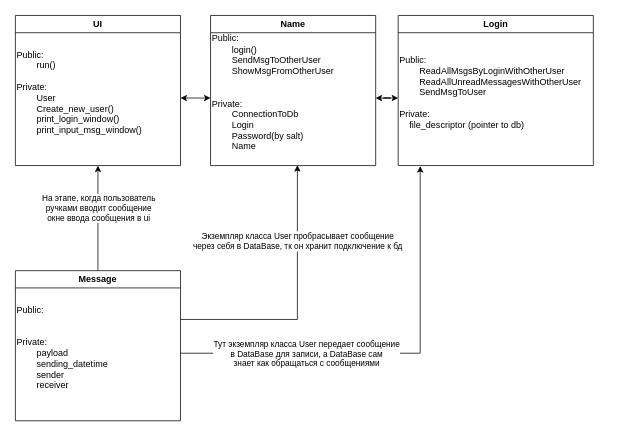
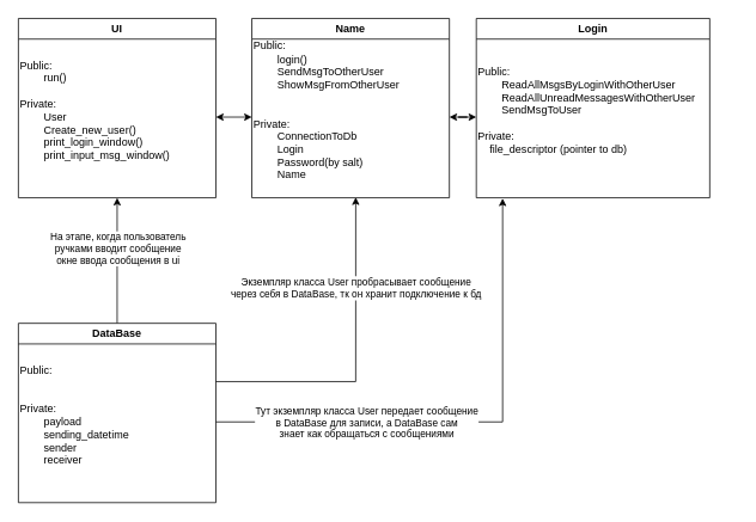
  <mxCell id="0" />
  <mxCell id="1" parent="0" />
  <mxCell id="2" value="UI" style="swimlane;whiteSpace=wrap;html=1;" vertex="1" parent="1"><mxGeometry x="20" y="20" width="220" height="200" as="geometry" /></mxCell>
  <mxCell id="3" value="&lt;div style=&quot;&quot;&gt;Public:&lt;/div&gt;&lt;div style=&quot;&quot;&gt;&lt;span style=&quot;white-space: pre;&quot;&gt;&#09;&lt;/span&gt;run()&lt;br&gt;&lt;/div&gt;&lt;div style=&quot;&quot;&gt;&lt;span style=&quot;white-space: pre;&quot;&gt;&#09;&lt;/span&gt;&lt;br&gt;&lt;/div&gt;&lt;div style=&quot;&quot;&gt;&lt;span style=&quot;background-color: initial;&quot;&gt;Private:&lt;/span&gt;&lt;/div&gt;&lt;div style=&quot;&quot;&gt;&lt;span style=&quot;background-color: initial;&quot;&gt;&lt;span style=&quot;white-space: pre;&quot;&gt;&#09;&lt;/span&gt;User&lt;br&gt;&lt;/span&gt;&lt;/div&gt;&lt;div style=&quot;&quot;&gt;&lt;span style=&quot;background-color: initial;&quot;&gt;&lt;span style=&quot;white-space: pre;&quot;&gt;&#09;&lt;/span&gt;Create_new_user()&lt;br&gt;&lt;/span&gt;&lt;/div&gt;&lt;div style=&quot;&quot;&gt;&lt;/div&gt;&lt;div style=&quot;&quot;&gt;&lt;span style=&quot;background-color: initial;&quot;&gt;&lt;span style=&quot;white-space: pre;&quot;&gt;&lt;span style=&quot;white-space: pre;&quot;&gt;&#09;&lt;/span&gt;print_login_window()&lt;/span&gt;&lt;/span&gt;&lt;/div&gt;&lt;div style=&quot;&quot;&gt;&lt;span style=&quot;background-color: initial;&quot;&gt;&lt;span style=&quot;white-space: pre;&quot;&gt;&lt;span style=&quot;white-space: pre;&quot;&gt;&#09;&lt;/span&gt;print_input_msg_window()&lt;/span&gt;&lt;/span&gt;&lt;/div&gt;&lt;div style=&quot;&quot;&gt;&lt;span style=&quot;background-color: initial;&quot;&gt;&lt;span style=&quot;white-space: pre;&quot;&gt;&lt;span style=&quot;white-space: pre;&quot;&gt;&#09;&lt;/span&gt;&#09;&lt;/span&gt;&lt;br&gt;&lt;/span&gt;&lt;/div&gt;" style="text;html=1;strokeColor=none;fillColor=none;align=left;verticalAlign=middle;whiteSpace=wrap;rounded=0;" vertex="1" parent="2"><mxGeometry y="20" width="220" height="180" as="geometry" /></mxCell>
  <mxCell id="4" value="Name" style="swimlane;whiteSpace=wrap;html=1;" vertex="1" parent="1"><mxGeometry x="280" y="20" width="220" height="200" as="geometry" /></mxCell>
  <mxCell id="5" value="&lt;div style=&quot;&quot;&gt;Public:&lt;/div&gt;&lt;div style=&quot;&quot;&gt;&lt;span style=&quot;white-space: pre;&quot;&gt;&#09;&lt;/span&gt;login()&lt;br&gt;&lt;/div&gt;&lt;div style=&quot;&quot;&gt;&lt;span style=&quot;white-space: pre;&quot;&gt;&#09;&lt;/span&gt;SendMsgToOtherUser&lt;br&gt;&lt;/div&gt;&lt;div style=&quot;&quot;&gt;&lt;span style=&quot;white-space: pre;&quot;&gt;&#09;&lt;/span&gt;ShowMsgFromOtherUser&lt;br&gt;&lt;/div&gt;&lt;div style=&quot;&quot;&gt;&lt;span style=&quot;white-space: pre;&quot;&gt;&#09;&lt;/span&gt;&lt;br&gt;&lt;/div&gt;&lt;div style=&quot;&quot;&gt;&lt;span style=&quot;white-space: pre;&quot;&gt;&#09;&lt;/span&gt;&lt;/div&gt;&lt;div style=&quot;&quot;&gt;&lt;span style=&quot;background-color: initial;&quot;&gt;Private:&lt;/span&gt;&lt;/div&gt;&lt;div style=&quot;&quot;&gt;&lt;span style=&quot;white-space: pre;&quot;&gt;&#09;&lt;/span&gt;ConnectionToDb&lt;br&gt;&lt;/div&gt;&lt;div style=&quot;&quot;&gt;&lt;span style=&quot;white-space: pre;&quot;&gt;&#09;&lt;/span&gt;Login&lt;br&gt;&lt;/div&gt;&lt;div style=&quot;&quot;&gt;&lt;span style=&quot;white-space: pre;&quot;&gt;&#09;&lt;/span&gt;Password(by salt)&lt;br&gt;&lt;/div&gt;&lt;div style=&quot;&quot;&gt;&lt;span style=&quot;white-space: pre;&quot;&gt;&#09;&lt;/span&gt;Name&lt;br&gt;&lt;/div&gt;&lt;div style=&quot;&quot;&gt;&lt;span style=&quot;white-space: pre;&quot;&gt;&#09;&lt;/span&gt;&lt;br&gt;&lt;/div&gt;" style="text;html=1;strokeColor=none;fillColor=none;align=left;verticalAlign=middle;whiteSpace=wrap;rounded=0;" vertex="1" parent="4"><mxGeometry y="20" width="220" height="180" as="geometry" /></mxCell>
  <mxCell id="6" style="edgeStyle=orthogonalEdgeStyle;rounded=0;orthogonalLoop=1;jettySize=auto;html=1;entryX=1;entryY=0.5;entryDx=0;entryDy=0;startArrow=classic;startFill=1;" edge="1" parent="1" source="5" target="3"><mxGeometry relative="1" as="geometry" /></mxCell>
  <mxCell id="7" value="Login" style="swimlane;whiteSpace=wrap;html=1;" vertex="1" parent="1"><mxGeometry x="530" y="20" width="260" height="200" as="geometry" /></mxCell>
  <mxCell id="8" value="&lt;div style=&quot;&quot;&gt;Public:&lt;/div&gt;&lt;div style=&quot;&quot;&gt;&lt;span style=&quot;background-color: initial;&quot;&gt;&lt;span style=&quot;&quot;&gt;&lt;span style=&quot;&quot;&gt;&amp;nbsp;&amp;nbsp;&amp;nbsp;&amp;nbsp;&lt;span style=&quot;&quot;&gt;&lt;span style=&quot;white-space: pre;&quot;&gt;&amp;nbsp;&amp;nbsp;&amp;nbsp;&amp;nbsp;&lt;/span&gt;&lt;/span&gt;&lt;/span&gt;&lt;/span&gt;ReadAllMsgsByLoginWithOtherUser&lt;/span&gt;&lt;/div&gt;&lt;span style=&quot;&quot;&gt;&lt;span style=&quot;white-space: pre;&quot;&gt;&amp;nbsp;&amp;nbsp;&amp;nbsp;&amp;nbsp;&lt;span style=&quot;white-space: pre;&quot;&gt;&#09;&lt;/span&gt;&lt;/span&gt;&lt;/span&gt;ReadAllUnreadMessagesWithOtherUser&lt;br&gt;&lt;span style=&quot;white-space: pre;&quot;&gt;&#09;&lt;/span&gt;SendMsgToUser&lt;br&gt;&lt;div style=&quot;&quot;&gt;&lt;span style=&quot;&quot;&gt;&lt;span style=&quot;&quot;&gt;&amp;nbsp;&amp;nbsp;&amp;nbsp;&amp;nbsp;&lt;/span&gt;&lt;/span&gt;&lt;/div&gt;&lt;div style=&quot;&quot;&gt;&lt;span style=&quot;background-color: initial;&quot;&gt;Private:&lt;/span&gt;&lt;/div&gt;&lt;div style=&quot;&quot;&gt;&lt;span style=&quot;&quot;&gt;&lt;span style=&quot;&quot;&gt;&amp;nbsp;&amp;nbsp;&amp;nbsp;&amp;nbsp;&lt;/span&gt;&lt;/span&gt;file_descriptor (pointer to db)&lt;/div&gt;&lt;div style=&quot;&quot;&gt;&lt;span style=&quot;&quot;&gt;&lt;span style=&quot;&quot;&gt;&amp;nbsp;&amp;nbsp;&amp;nbsp;&amp;nbsp;&lt;/span&gt;&lt;/span&gt;&lt;br&gt;&lt;/div&gt;" style="text;html=1;strokeColor=none;fillColor=none;align=left;verticalAlign=middle;whiteSpace=wrap;rounded=0;" vertex="1" parent="7"><mxGeometry y="20" width="290" height="180" as="geometry" /></mxCell>
  <mxCell id="9" style="edgeStyle=orthogonalEdgeStyle;rounded=0;orthogonalLoop=1;jettySize=auto;html=1;startArrow=classic;startFill=1;" edge="1" parent="1" source="8" target="5"><mxGeometry relative="1" as="geometry" /></mxCell>
  <mxCell id="10" style="edgeStyle=orthogonalEdgeStyle;rounded=0;orthogonalLoop=1;jettySize=auto;html=1;entryX=0.5;entryY=1;entryDx=0;entryDy=0;" edge="1" parent="1" source="12" target="3"><mxGeometry relative="1" as="geometry" /></mxCell>
  <mxCell id="11" value="На этапе, когда пользователь &lt;br&gt;ручками вводит сообщение&lt;br&gt;окне ввода сообщения в ui" style="edgeLabel;html=1;align=center;verticalAlign=middle;resizable=0;points=[];" vertex="1" connectable="0" parent="10"><mxGeometry x="0.201" relative="1" as="geometry"><mxPoint as="offset" /></mxGeometry></mxCell>
- <mxCell id="12" value="Message" style="swimlane;whiteSpace=wrap;html=1;" vertex="1" parent="1"><mxGeometry x="20" y="360" width="220" height="200" as="geometry" /></mxCell>
+ <mxCell id="12" value="DataBase" style="swimlane;whiteSpace=wrap;html=1;" vertex="1" parent="1"><mxGeometry x="20" y="360" width="220" height="200" as="geometry" /></mxCell>
  <mxCell id="13" value="&lt;div style=&quot;&quot;&gt;Public:&lt;/div&gt;&lt;div style=&quot;&quot;&gt;&lt;span style=&quot;&quot;&gt;&lt;span style=&quot;white-space: pre;&quot;&gt;&amp;nbsp;&lt;span style=&quot;white-space: pre;&quot;&gt;&#09;&lt;/span&gt;&lt;/span&gt;&lt;/span&gt;&lt;br&gt;&lt;/div&gt;&lt;div style=&quot;&quot;&gt;&lt;span style=&quot;&quot;&gt;&lt;span style=&quot;white-space: pre;&quot;&gt;&amp;nbsp;&amp;nbsp;&amp;nbsp;&amp;nbsp;&lt;/span&gt;&lt;/span&gt;&lt;br&gt;&lt;/div&gt;&lt;div style=&quot;&quot;&gt;&lt;span style=&quot;background-color: initial;&quot;&gt;Private:&lt;/span&gt;&lt;/div&gt;&lt;div style=&quot;&quot;&gt;&lt;span style=&quot;background-color: initial;&quot;&gt;&lt;span style=&quot;white-space: pre;&quot;&gt;&#09;&lt;/span&gt;payload&lt;/span&gt;&lt;/div&gt;&lt;div style=&quot;&quot;&gt;&lt;span style=&quot;background-color: initial;&quot;&gt;&lt;span style=&quot;&quot;&gt;&lt;span style=&quot;white-space: pre;&quot;&gt;&amp;nbsp;&amp;nbsp;&amp;nbsp;&amp;nbsp;&lt;span style=&quot;white-space: pre;&quot;&gt;&#09;&lt;/span&gt;&lt;/span&gt;&lt;/span&gt;sending_datetime&lt;br&gt;&lt;/span&gt;&lt;/div&gt;&lt;div style=&quot;&quot;&gt;&lt;span style=&quot;background-color: initial;&quot;&gt;&lt;span style=&quot;&quot;&gt;&lt;span style=&quot;white-space: pre;&quot;&gt;&amp;nbsp;&amp;nbsp;&amp;nbsp;&amp;nbsp;&lt;span style=&quot;white-space: pre;&quot;&gt;&#09;&lt;/span&gt;&lt;/span&gt;&lt;/span&gt;sender&lt;/span&gt;&lt;/div&gt;&lt;span style=&quot;white-space: pre;&quot;&gt;&#09;&lt;/span&gt;receiver&lt;div style=&quot;&quot;&gt;&lt;span style=&quot;background-color: initial;&quot;&gt;&lt;span style=&quot;&quot;&gt;&lt;span style=&quot;&quot;&gt;&lt;span style=&quot;white-space: pre;&quot;&gt;&amp;nbsp;&amp;nbsp;&amp;nbsp;&amp;nbsp;&lt;/span&gt;&lt;/span&gt;&lt;span style=&quot;white-space: pre;&quot;&gt;&amp;nbsp;&amp;nbsp;&amp;nbsp;&amp;nbsp;&lt;/span&gt;&lt;/span&gt;&lt;br&gt;&lt;/span&gt;&lt;/div&gt;" style="text;html=1;strokeColor=none;fillColor=none;align=left;verticalAlign=middle;whiteSpace=wrap;rounded=0;" vertex="1" parent="12"><mxGeometry y="20" width="220" height="180" as="geometry" /></mxCell>
  <mxCell id="14" style="edgeStyle=orthogonalEdgeStyle;rounded=0;orthogonalLoop=1;jettySize=auto;html=1;entryX=0.101;entryY=1.004;entryDx=0;entryDy=0;entryPerimeter=0;" edge="1" parent="1" source="13" target="8"><mxGeometry relative="1" as="geometry" /></mxCell>
  <mxCell id="15" value="Тут экземпляр класса User передает сообщение&lt;br&gt;в DataBase для записи, а DataBase сам&lt;br&gt;знает как обращаться с сообщениями" style="edgeLabel;html=1;align=center;verticalAlign=middle;resizable=0;points=[];" vertex="1" connectable="0" parent="14"><mxGeometry x="-0.411" relative="1" as="geometry"><mxPoint as="offset" /></mxGeometry></mxCell>
  <mxCell id="16" style="edgeStyle=orthogonalEdgeStyle;rounded=0;orthogonalLoop=1;jettySize=auto;html=1;exitX=1;exitY=0.25;exitDx=0;exitDy=0;entryX=0.526;entryY=0.997;entryDx=0;entryDy=0;entryPerimeter=0;" edge="1" parent="1" source="13" target="5"><mxGeometry relative="1" as="geometry" /></mxCell>
  <mxCell id="17" value="Экземпляр класса User пробрасывает сообщение&lt;br&gt;через себя в DataBase, тк он хранит подключение к бд" style="edgeLabel;html=1;align=center;verticalAlign=middle;resizable=0;points=[];" vertex="1" connectable="0" parent="16"><mxGeometry x="0.439" relative="1" as="geometry"><mxPoint as="offset" /></mxGeometry></mxCell>
